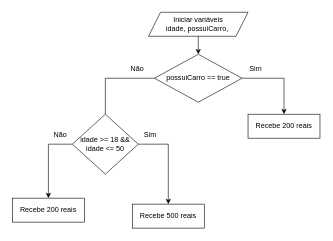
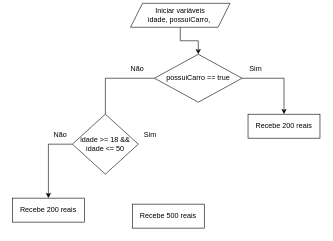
  <mxCell id="0" />
  <mxCell id="1" parent="0" />
  <mxCell id="2" style="edgeStyle=orthogonalEdgeStyle;rounded=0;orthogonalLoop=1;jettySize=auto;html=1;exitX=0.5;exitY=1;exitDx=0;exitDy=0;entryX=0.5;entryY=0;entryDx=0;entryDy=0;" edge="1" parent="1" source="3" target="6"><mxGeometry relative="1" as="geometry" /></mxCell>
- <mxCell id="3" value="Iniciar variáveis&lt;div&gt;idade, possuiCarro,&amp;nbsp;&lt;/div&gt;" style="shape=parallelogram;perimeter=parallelogramPerimeter;whiteSpace=wrap;html=1;fixedSize=1;" vertex="1" parent="1"><mxGeometry x="247" y="20" width="166" height="40" as="geometry" /></mxCell>
+ <mxCell id="3" value="Iniciar variáveis&lt;div&gt;idade, possuiCarro,&amp;nbsp;&lt;/div&gt;" style="shape=parallelogram;perimeter=parallelogramPerimeter;whiteSpace=wrap;html=1;fixedSize=1;" vertex="1" parent="1"><mxGeometry x="217" y="5" width="166" height="40" as="geometry" /></mxCell>
  <mxCell id="4" style="edgeStyle=orthogonalEdgeStyle;rounded=0;orthogonalLoop=1;jettySize=auto;html=1;exitX=0;exitY=0.5;exitDx=0;exitDy=0;entryX=0.5;entryY=0;entryDx=0;entryDy=0;endArrow=none;" edge="1" parent="1" source="6" target="9"><mxGeometry relative="1" as="geometry" /></mxCell>
  <mxCell id="5" style="edgeStyle=orthogonalEdgeStyle;rounded=0;orthogonalLoop=1;jettySize=auto;html=1;exitX=1;exitY=0.5;exitDx=0;exitDy=0;entryX=0.5;entryY=0;entryDx=0;entryDy=0;" edge="1" parent="1" source="6" target="14"><mxGeometry relative="1" as="geometry" /></mxCell>
  <mxCell id="6" value="possuiCarro == true" style="rhombus;whiteSpace=wrap;html=1;" vertex="1" parent="1"><mxGeometry x="257" y="90" width="146" height="80" as="geometry" /></mxCell>
  <mxCell id="7" value="" style="edgeStyle=orthogonalEdgeStyle;rounded=0;orthogonalLoop=1;jettySize=auto;html=1;" edge="1" parent="1" source="9" target="10"><mxGeometry relative="1" as="geometry"><Array as="points"><mxPoint x="80" y="240" /></Array></mxGeometry></mxCell>
- <mxCell id="8" style="edgeStyle=orthogonalEdgeStyle;rounded=0;orthogonalLoop=1;jettySize=auto;html=1;exitX=1;exitY=0.5;exitDx=0;exitDy=0;entryX=0.5;entryY=0;entryDx=0;entryDy=0;" edge="1" parent="1" source="9" target="12"><mxGeometry relative="1" as="geometry" /></mxCell>
  <mxCell id="9" value="idade &amp;gt;= 18 &amp;amp;&amp;amp; idade &amp;lt;= 50" style="rhombus;whiteSpace=wrap;html=1;" vertex="1" parent="1"><mxGeometry x="120" y="190" width="110" height="100" as="geometry" /></mxCell>
  <mxCell id="10" value="Recebe 200 reais" style="whiteSpace=wrap;html=1;" vertex="1" parent="1"><mxGeometry x="20" y="330" width="120" height="40" as="geometry" /></mxCell>
  <mxCell id="11" value="Não" style="text;html=1;align=center;verticalAlign=middle;whiteSpace=wrap;rounded=0;" vertex="1" parent="1"><mxGeometry x="70" y="210" width="60" height="30" as="geometry" /></mxCell>
  <mxCell id="12" value="Recebe 5&lt;span style=&quot;background-color: transparent; color: light-dark(rgb(0, 0, 0), rgb(255, 255, 255));&quot;&gt;00 reais&lt;/span&gt;" style="whiteSpace=wrap;html=1;" vertex="1" parent="1"><mxGeometry x="220" y="340" width="120" height="40" as="geometry" /></mxCell>
  <mxCell id="13" value="Sim" style="text;html=1;align=center;verticalAlign=middle;whiteSpace=wrap;rounded=0;" vertex="1" parent="1"><mxGeometry x="220" y="210" width="60" height="30" as="geometry" /></mxCell>
  <mxCell id="14" value="Recebe 200 reais" style="whiteSpace=wrap;html=1;" vertex="1" parent="1"><mxGeometry x="413" y="190" width="120" height="40" as="geometry" /></mxCell>
  <mxCell id="15" value="&amp;nbsp;Não" style="text;html=1;align=center;verticalAlign=middle;whiteSpace=wrap;rounded=0;" vertex="1" parent="1"><mxGeometry x="197" y="100" width="60" height="30" as="geometry" /></mxCell>
  <mxCell id="16" value="Sim" style="text;html=1;align=center;verticalAlign=middle;whiteSpace=wrap;rounded=0;" vertex="1" parent="1"><mxGeometry x="396" y="100" width="60" height="30" as="geometry" /></mxCell>
